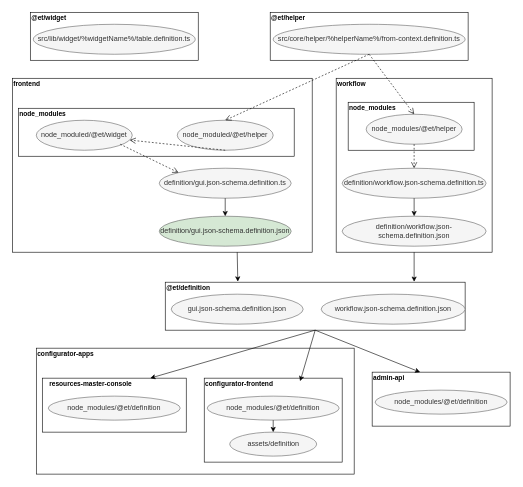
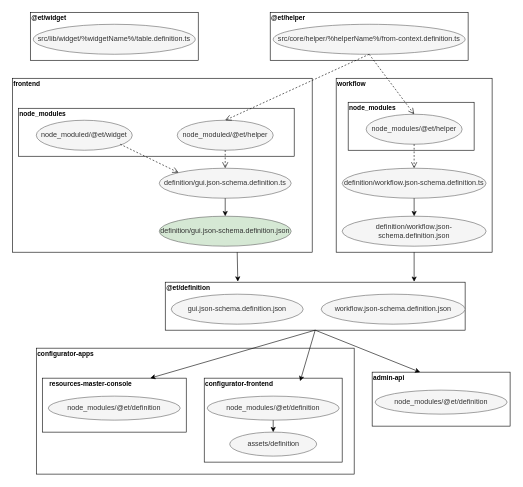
  <mxCell id="0" />
  <mxCell id="1" parent="0" />
  <mxCell id="2" value="" style="rounded=0;whiteSpace=wrap;html=1;" vertex="1" parent="1"><mxGeometry x="50" y="20" width="280" height="80" as="geometry" /></mxCell>
  <mxCell id="3" value="&lt;font style=&quot;font-size: 11px&quot;&gt;&lt;b&gt;@et/widget&lt;/b&gt;&lt;/font&gt;" style="text;html=1;strokeColor=none;fillColor=none;align=left;verticalAlign=middle;whiteSpace=wrap;rounded=0;" vertex="1" parent="1"><mxGeometry x="50" y="20" width="60" height="20" as="geometry" /></mxCell>
  <mxCell id="4" value="src/lib/widget/%widgetName%/table.definition.ts" style="ellipse;whiteSpace=wrap;html=1;fillColor=#f5f5f5;strokeColor=#666666;fontColor=#333333;" vertex="1" parent="1"><mxGeometry x="55" y="40" width="270" height="50" as="geometry" /></mxCell>
  <mxCell id="5" value="" style="rounded=0;whiteSpace=wrap;html=1;" vertex="1" parent="1"><mxGeometry x="450" y="20" width="330" height="80" as="geometry" /></mxCell>
  <mxCell id="6" value="&lt;font style=&quot;font-size: 11px&quot;&gt;&lt;b&gt;@et/helper&lt;/b&gt;&lt;/font&gt;" style="text;html=1;strokeColor=none;fillColor=none;align=left;verticalAlign=middle;whiteSpace=wrap;rounded=0;" vertex="1" parent="1"><mxGeometry x="450" y="20" width="60" height="20" as="geometry" /></mxCell>
  <mxCell id="7" value="src/core/helper/%helperName%/from-context.definition.ts" style="ellipse;whiteSpace=wrap;html=1;fillColor=#f5f5f5;strokeColor=#666666;fontColor=#333333;" vertex="1" parent="1"><mxGeometry x="455" y="40" width="320" height="50" as="geometry" /></mxCell>
  <mxCell id="8" value="" style="rounded=0;whiteSpace=wrap;html=1;" vertex="1" parent="1"><mxGeometry x="20" y="130" width="500" height="290" as="geometry" /></mxCell>
  <mxCell id="9" value="&lt;font style=&quot;font-size: 11px&quot;&gt;&lt;b&gt;frontend&lt;/b&gt;&lt;/font&gt;" style="text;html=1;strokeColor=none;fillColor=none;align=left;verticalAlign=middle;whiteSpace=wrap;rounded=0;" vertex="1" parent="1"><mxGeometry x="20" y="130" width="60" height="20" as="geometry" /></mxCell>
  <mxCell id="10" value="" style="rounded=0;whiteSpace=wrap;html=1;" vertex="1" parent="1"><mxGeometry x="30" y="180" width="460" height="80" as="geometry" /></mxCell>
  <mxCell id="11" value="&lt;font style=&quot;font-size: 11px&quot;&gt;&lt;b&gt;node_modules&lt;/b&gt;&lt;/font&gt;" style="text;html=1;strokeColor=none;fillColor=none;align=left;verticalAlign=middle;whiteSpace=wrap;rounded=0;" vertex="1" parent="1"><mxGeometry x="30" y="180" width="60" height="20" as="geometry" /></mxCell>
  <mxCell id="12" value="node_moduled/@et/widget" style="ellipse;whiteSpace=wrap;html=1;fillColor=#f5f5f5;strokeColor=#666666;fontColor=#333333;" vertex="1" parent="1"><mxGeometry x="60" y="200" width="160" height="50" as="geometry" /></mxCell>
  <mxCell id="13" value="node_moduled/@et/helper" style="ellipse;whiteSpace=wrap;html=1;fillColor=#f5f5f5;strokeColor=#666666;fontColor=#333333;" vertex="1" parent="1"><mxGeometry x="295" y="200" width="160" height="50" as="geometry" /></mxCell>
  <mxCell id="14" value="definition/gui.json-schema.definition.ts" style="ellipse;whiteSpace=wrap;html=1;fillColor=#f5f5f5;strokeColor=#666666;fontColor=#333333;" vertex="1" parent="1"><mxGeometry x="265" y="280" width="220" height="50" as="geometry" /></mxCell>
  <mxCell id="15" value="definition/gui.json-schema.definition.json" style="ellipse;whiteSpace=wrap;html=1;fillColor=#d5e8d4;strokeColor=#666666;fontColor=#333333;" vertex="1" parent="1"><mxGeometry x="265" y="360" width="220" height="50" as="geometry" /></mxCell>
  <mxCell id="16" value="" style="rounded=0;whiteSpace=wrap;html=1;" vertex="1" parent="1"><mxGeometry x="560" y="130" width="260" height="290" as="geometry" /></mxCell>
  <mxCell id="17" value="&lt;font style=&quot;font-size: 11px&quot;&gt;&lt;b&gt;workflow&lt;/b&gt;&lt;/font&gt;" style="text;html=1;strokeColor=none;fillColor=none;align=left;verticalAlign=middle;whiteSpace=wrap;rounded=0;" vertex="1" parent="1"><mxGeometry x="560" y="130" width="60" height="20" as="geometry" /></mxCell>
  <mxCell id="18" value="" style="rounded=0;whiteSpace=wrap;html=1;" vertex="1" parent="1"><mxGeometry x="580" y="170" width="210" height="80" as="geometry" /></mxCell>
  <mxCell id="19" value="&lt;font style=&quot;font-size: 11px&quot;&gt;&lt;b&gt;node_modules&lt;/b&gt;&lt;/font&gt;" style="text;html=1;strokeColor=none;fillColor=none;align=left;verticalAlign=middle;whiteSpace=wrap;rounded=0;" vertex="1" parent="1"><mxGeometry x="580" y="170" width="60" height="20" as="geometry" /></mxCell>
  <mxCell id="20" value="node_modules/@et/helper" style="ellipse;whiteSpace=wrap;html=1;fillColor=#f5f5f5;strokeColor=#666666;fontColor=#333333;" vertex="1" parent="1"><mxGeometry x="610" y="190" width="160" height="50" as="geometry" /></mxCell>
  <mxCell id="21" value="definition/workflow.json-schema.definition.ts" style="ellipse;whiteSpace=wrap;html=1;fillColor=#f5f5f5;strokeColor=#666666;fontColor=#333333;" vertex="1" parent="1"><mxGeometry x="570" y="280" width="240" height="50" as="geometry" /></mxCell>
  <mxCell id="22" value="definition/workflow.json-schema.definition.json" style="ellipse;whiteSpace=wrap;html=1;fillColor=#f5f5f5;strokeColor=#666666;fontColor=#333333;" vertex="1" parent="1"><mxGeometry x="570" y="360" width="240" height="50" as="geometry" /></mxCell>
  <mxCell id="23" value="" style="rounded=0;whiteSpace=wrap;html=1;" vertex="1" parent="1"><mxGeometry x="275" y="470" width="500" height="80" as="geometry" /></mxCell>
  <mxCell id="24" value="&lt;font style=&quot;font-size: 11px&quot;&gt;&lt;b&gt;@et/definition&lt;/b&gt;&lt;/font&gt;" style="text;html=1;strokeColor=none;fillColor=none;align=left;verticalAlign=middle;whiteSpace=wrap;rounded=0;" vertex="1" parent="1"><mxGeometry x="275" y="470" width="60" height="20" as="geometry" /></mxCell>
  <mxCell id="25" value="gui.json-schema.definition.json" style="ellipse;whiteSpace=wrap;html=1;fillColor=#f5f5f5;strokeColor=#666666;fontColor=#333333;" vertex="1" parent="1"><mxGeometry x="285" y="490" width="220" height="50" as="geometry" /></mxCell>
  <mxCell id="26" value="workflow.json-schema.definition.json" style="ellipse;whiteSpace=wrap;html=1;fillColor=#f5f5f5;strokeColor=#666666;fontColor=#333333;" vertex="1" parent="1"><mxGeometry x="535" y="490" width="240" height="50" as="geometry" /></mxCell>
  <mxCell id="27" value="" style="rounded=0;whiteSpace=wrap;html=1;" vertex="1" parent="1"><mxGeometry x="60" y="580" width="530" height="210" as="geometry" /></mxCell>
  <mxCell id="28" value="&lt;font style=&quot;font-size: 11px&quot;&gt;&lt;b&gt;configurator-apps&lt;/b&gt;&lt;/font&gt;" style="text;html=1;strokeColor=none;fillColor=none;align=left;verticalAlign=middle;whiteSpace=wrap;rounded=0;" vertex="1" parent="1"><mxGeometry x="60" y="580" width="100" height="20" as="geometry" /></mxCell>
  <mxCell id="29" value="" style="rounded=0;whiteSpace=wrap;html=1;" vertex="1" parent="1"><mxGeometry x="70" y="630" width="240" height="90" as="geometry" /></mxCell>
  <mxCell id="30" value="&lt;font style=&quot;font-size: 11px&quot;&gt;&lt;b&gt;resources-master-console&lt;/b&gt;&lt;/font&gt;" style="text;html=1;strokeColor=none;fillColor=none;align=left;verticalAlign=middle;whiteSpace=wrap;rounded=0;" vertex="1" parent="1"><mxGeometry x="80" y="630" width="160" height="20" as="geometry" /></mxCell>
  <mxCell id="31" value="node_modules/@et/definition" style="ellipse;whiteSpace=wrap;html=1;fillColor=#f5f5f5;strokeColor=#666666;fontColor=#333333;" vertex="1" parent="1"><mxGeometry x="80" y="660" width="220" height="40" as="geometry" /></mxCell>
  <mxCell id="32" value="" style="rounded=0;whiteSpace=wrap;html=1;" vertex="1" parent="1"><mxGeometry x="340" y="630" width="230" height="140" as="geometry" /></mxCell>
  <mxCell id="33" value="&lt;font style=&quot;font-size: 11px&quot;&gt;&lt;b&gt;configurator-frontend&lt;/b&gt;&lt;/font&gt;" style="text;html=1;strokeColor=none;fillColor=none;align=left;verticalAlign=middle;whiteSpace=wrap;rounded=0;" vertex="1" parent="1"><mxGeometry x="340" y="630" width="160" height="20" as="geometry" /></mxCell>
  <mxCell id="34" value="node_modules/@et/definition" style="ellipse;whiteSpace=wrap;html=1;fillColor=#f5f5f5;strokeColor=#666666;fontColor=#333333;" vertex="1" parent="1"><mxGeometry x="345" y="660" width="220" height="40" as="geometry" /></mxCell>
  <mxCell id="35" value="assets/definition" style="ellipse;whiteSpace=wrap;html=1;fillColor=#f5f5f5;strokeColor=#666666;fontColor=#333333;" vertex="1" parent="1"><mxGeometry x="382.5" y="720" width="145" height="40" as="geometry" /></mxCell>
  <mxCell id="36" value="" style="rounded=0;whiteSpace=wrap;html=1;" vertex="1" parent="1"><mxGeometry x="620" y="620" width="230" height="90" as="geometry" /></mxCell>
  <mxCell id="37" value="&lt;font style=&quot;font-size: 11px&quot;&gt;&lt;b&gt;admin-api&lt;/b&gt;&lt;/font&gt;" style="text;html=1;strokeColor=none;fillColor=none;align=left;verticalAlign=middle;whiteSpace=wrap;rounded=0;" vertex="1" parent="1"><mxGeometry x="620" y="620" width="160" height="20" as="geometry" /></mxCell>
  <mxCell id="38" value="node_modules/@et/definition" style="ellipse;whiteSpace=wrap;html=1;fillColor=#f5f5f5;strokeColor=#666666;fontColor=#333333;" vertex="1" parent="1"><mxGeometry x="625" y="650" width="220" height="40" as="geometry" /></mxCell>
  <mxCell id="39" value="" style="html=1;verticalAlign=bottom;endArrow=open;dashed=1;endSize=8;exitX=0.5;exitY=1;exitDx=0;exitDy=0;entryX=0.5;entryY=0;entryDx=0;entryDy=0;" edge="1" parent="1" source="7" target="13"><mxGeometry relative="1" as="geometry"><mxPoint x="200" y="100" as="sourcePoint" /><mxPoint x="150" y="210" as="targetPoint" /></mxGeometry></mxCell>
  <mxCell id="40" value="" style="html=1;verticalAlign=bottom;endArrow=open;dashed=1;endSize=8;exitX=0.5;exitY=1;exitDx=0;exitDy=0;entryX=0.5;entryY=0;entryDx=0;entryDy=0;" edge="1" parent="1" source="7" target="20"><mxGeometry relative="1" as="geometry"><mxPoint x="625" y="100" as="sourcePoint" /><mxPoint x="385" y="210" as="targetPoint" /></mxGeometry></mxCell>
  <mxCell id="41" value="" style="html=1;verticalAlign=bottom;endArrow=open;dashed=1;endSize=8;exitX=0.5;exitY=1;exitDx=0;exitDy=0;entryX=0;entryY=0;entryDx=0;entryDy=0;" edge="1" parent="1" target="14"><mxGeometry relative="1" as="geometry"><mxPoint x="200" y="240" as="sourcePoint" /><mxPoint x="270" y="340" as="targetPoint" /></mxGeometry></mxCell>
- <mxCell id="42" value="" style="html=1;verticalAlign=bottom;endArrow=open;dashed=1;endSize=8;exitX=0.5;exitY=1;exitDx=0;exitDy=0;" edge="1" parent="1" source="13" target="12"><mxGeometry relative="1" as="geometry"><mxPoint x="210" y="250" as="sourcePoint" /><mxPoint x="312.071" y="297.356" as="targetPoint" /></mxGeometry></mxCell>
+ <mxCell id="42" value="" style="html=1;verticalAlign=bottom;endArrow=open;dashed=1;endSize=8;exitX=0.5;exitY=1;exitDx=0;exitDy=0;" edge="1" parent="1" source="13" target="14"><mxGeometry relative="1" as="geometry"><mxPoint x="210" y="250" as="sourcePoint" /><mxPoint x="312.071" y="297.356" as="targetPoint" /></mxGeometry></mxCell>
  <mxCell id="43" value="" style="html=1;verticalAlign=bottom;endArrow=open;dashed=1;endSize=8;exitX=0.5;exitY=1;exitDx=0;exitDy=0;" edge="1" parent="1" source="20" target="21"><mxGeometry relative="1" as="geometry"><mxPoint x="385" y="260" as="sourcePoint" /><mxPoint x="385" y="290" as="targetPoint" /></mxGeometry></mxCell>
  <mxCell id="44" value="" style="endArrow=classic;html=1;exitX=0.5;exitY=1;exitDx=0;exitDy=0;entryX=0.5;entryY=0;entryDx=0;entryDy=0;" edge="1" parent="1" source="14" target="15"><mxGeometry width="50" height="50" relative="1" as="geometry"><mxPoint x="90" y="570" as="sourcePoint" /><mxPoint x="140" y="520" as="targetPoint" /></mxGeometry></mxCell>
  <mxCell id="45" value="" style="endArrow=classic;html=1;exitX=0.5;exitY=1;exitDx=0;exitDy=0;entryX=0.5;entryY=0;entryDx=0;entryDy=0;" edge="1" parent="1" source="21" target="22"><mxGeometry width="50" height="50" relative="1" as="geometry"><mxPoint x="385" y="340" as="sourcePoint" /><mxPoint x="385" y="370" as="targetPoint" /></mxGeometry></mxCell>
  <mxCell id="46" value="" style="endArrow=classic;html=1;exitX=0.5;exitY=1;exitDx=0;exitDy=0;entryX=0.75;entryY=0;entryDx=0;entryDy=0;" edge="1" parent="1" source="23" target="29"><mxGeometry width="50" height="50" relative="1" as="geometry"><mxPoint x="300" y="420" as="sourcePoint" /><mxPoint x="300" y="490" as="targetPoint" /></mxGeometry></mxCell>
  <mxCell id="47" value="" style="endArrow=classic;html=1;exitX=0.5;exitY=1;exitDx=0;exitDy=0;entryX=1;entryY=0.25;entryDx=0;entryDy=0;" edge="1" parent="1" source="23" target="33"><mxGeometry width="50" height="50" relative="1" as="geometry"><mxPoint x="301" y="561" as="sourcePoint" /><mxPoint x="279.014" y="676.086" as="targetPoint" /></mxGeometry></mxCell>
  <mxCell id="48" value="" style="endArrow=classic;html=1;entryX=0.5;entryY=0;entryDx=0;entryDy=0;exitX=0.5;exitY=1;exitDx=0;exitDy=0;" edge="1" parent="1" source="23" target="37"><mxGeometry width="50" height="50" relative="1" as="geometry"><mxPoint x="270" y="540" as="sourcePoint" /><mxPoint x="439.935" y="670.526" as="targetPoint" /></mxGeometry></mxCell>
  <mxCell id="49" value="" style="endArrow=classic;html=1;exitX=0.5;exitY=1;exitDx=0;exitDy=0;" edge="1" parent="1" source="34" target="35"><mxGeometry width="50" height="50" relative="1" as="geometry"><mxPoint x="457.52" y="710" as="sourcePoint" /><mxPoint x="612.481" y="830.525" as="targetPoint" /></mxGeometry></mxCell>
  <mxCell id="50" value="" style="endArrow=classic;html=1;exitX=0.75;exitY=1;exitDx=0;exitDy=0;entryX=0.242;entryY=-0.013;entryDx=0;entryDy=0;entryPerimeter=0;" edge="1" parent="1" source="8" target="23"><mxGeometry width="50" height="50" relative="1" as="geometry"><mxPoint x="535" y="560" as="sourcePoint" /><mxPoint x="260" y="640" as="targetPoint" /></mxGeometry></mxCell>
  <mxCell id="51" value="" style="endArrow=classic;html=1;exitX=0.5;exitY=1;exitDx=0;exitDy=0;entryX=0.83;entryY=-0.009;entryDx=0;entryDy=0;entryPerimeter=0;" edge="1" parent="1" source="16" target="23"><mxGeometry width="50" height="50" relative="1" as="geometry"><mxPoint x="405" y="430" as="sourcePoint" /><mxPoint x="410" y="480" as="targetPoint" /></mxGeometry></mxCell>
